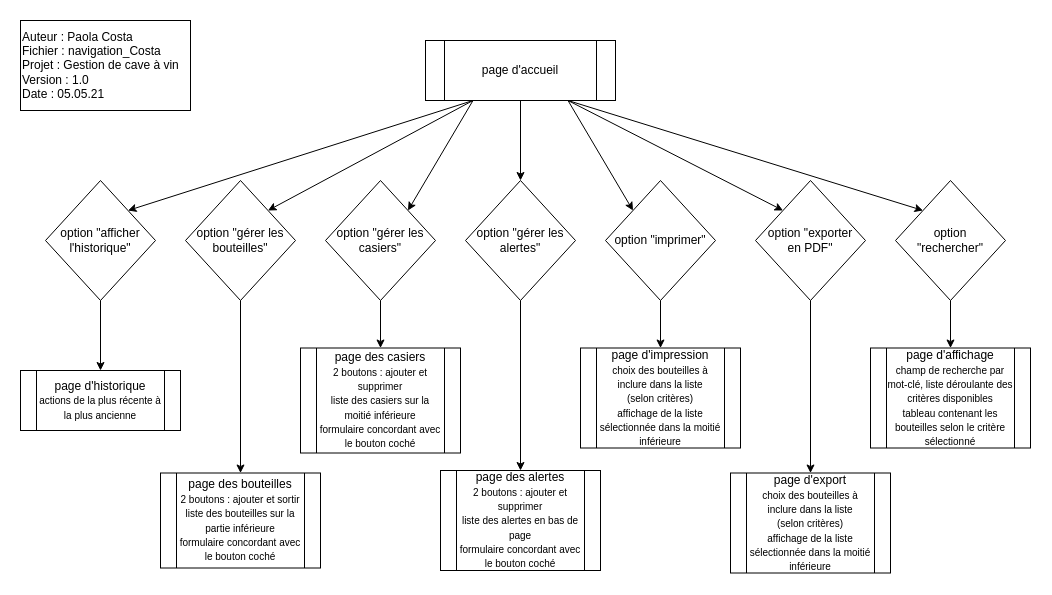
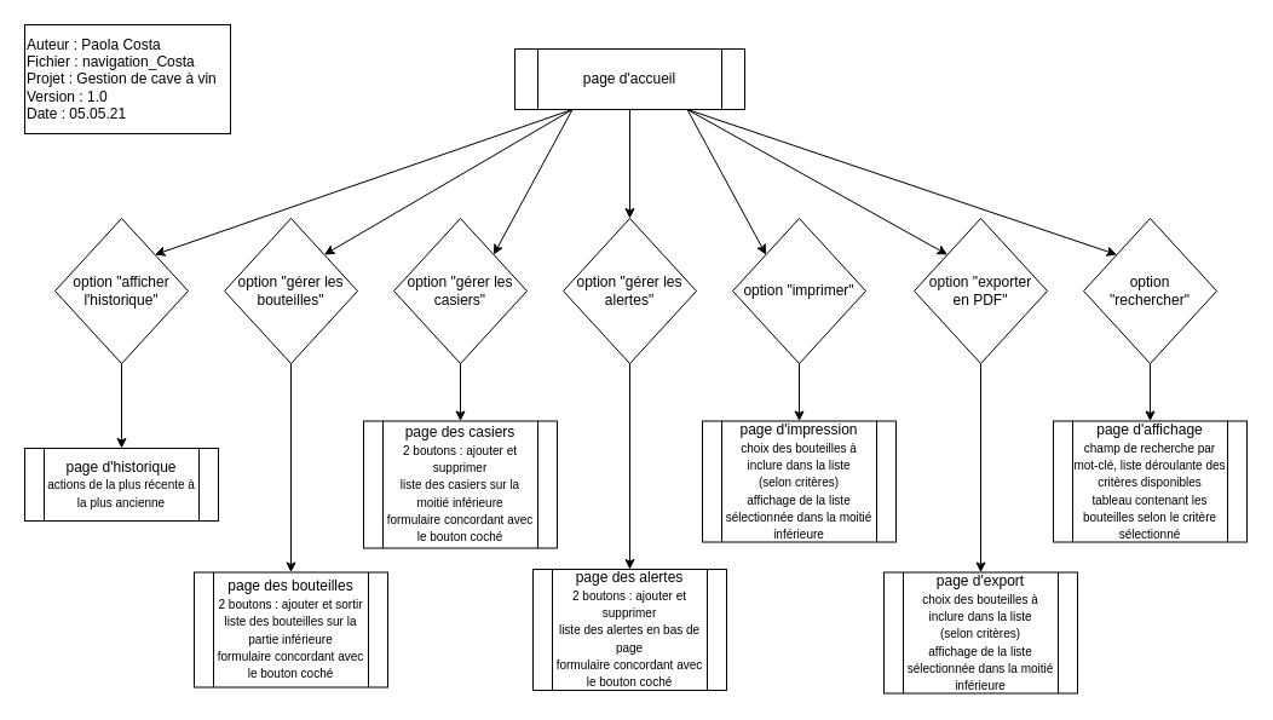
  <mxCell id="0" />
  <mxCell id="1" parent="0" />
  <mxCell id="2" style="edgeStyle=none;rounded=0;orthogonalLoop=1;jettySize=auto;html=1;exitX=0.25;exitY=1;exitDx=0;exitDy=0;entryX=1;entryY=0;entryDx=0;entryDy=0;" edge="1" parent="1" source="9" target="21"><mxGeometry relative="1" as="geometry" /></mxCell>
  <mxCell id="3" style="edgeStyle=none;rounded=0;orthogonalLoop=1;jettySize=auto;html=1;exitX=0.25;exitY=1;exitDx=0;exitDy=0;entryX=1;entryY=0;entryDx=0;entryDy=0;" edge="1" parent="1" source="9" target="11"><mxGeometry relative="1" as="geometry" /></mxCell>
  <mxCell id="4" style="edgeStyle=none;rounded=0;orthogonalLoop=1;jettySize=auto;html=1;exitX=0.25;exitY=1;exitDx=0;exitDy=0;entryX=1;entryY=0;entryDx=0;entryDy=0;" edge="1" parent="1" source="9" target="13"><mxGeometry relative="1" as="geometry" /></mxCell>
  <mxCell id="5" style="edgeStyle=none;rounded=0;orthogonalLoop=1;jettySize=auto;html=1;exitX=0.75;exitY=1;exitDx=0;exitDy=0;entryX=0;entryY=0;entryDx=0;entryDy=0;" edge="1" parent="1" source="9" target="17"><mxGeometry relative="1" as="geometry" /></mxCell>
  <mxCell id="6" style="edgeStyle=none;rounded=0;orthogonalLoop=1;jettySize=auto;html=1;exitX=0.75;exitY=1;exitDx=0;exitDy=0;entryX=0;entryY=0;entryDx=0;entryDy=0;" edge="1" parent="1" source="9" target="19"><mxGeometry relative="1" as="geometry" /></mxCell>
  <mxCell id="7" style="edgeStyle=none;rounded=0;orthogonalLoop=1;jettySize=auto;html=1;exitX=0.75;exitY=1;exitDx=0;exitDy=0;entryX=0;entryY=0;entryDx=0;entryDy=0;" edge="1" parent="1" source="9" target="29"><mxGeometry relative="1" as="geometry" /></mxCell>
  <mxCell id="8" style="edgeStyle=none;rounded=0;orthogonalLoop=1;jettySize=auto;html=1;exitX=0.5;exitY=1;exitDx=0;exitDy=0;entryX=0.5;entryY=0;entryDx=0;entryDy=0;" edge="1" parent="1" source="9" target="15"><mxGeometry relative="1" as="geometry" /></mxCell>
- <mxCell id="9" value="page d'accueil" style="shape=process;whiteSpace=wrap;html=1;backgroundOutline=1;fillColor=none;" vertex="1" parent="1"><mxGeometry x="425" y="40" width="190" height="60" as="geometry" /></mxCell>
+ <mxCell id="9" value="page d'accueil" style="shape=process;whiteSpace=wrap;html=1;backgroundOutline=1;fillColor=none;" vertex="1" parent="1"><mxGeometry x="425" y="40" width="190" height="50" as="geometry" /></mxCell>
  <mxCell id="10" style="edgeStyle=none;rounded=0;orthogonalLoop=1;jettySize=auto;html=1;exitX=0.5;exitY=1;exitDx=0;exitDy=0;" edge="1" parent="1" source="11" target="23"><mxGeometry relative="1" as="geometry" /></mxCell>
  <mxCell id="11" value="option &quot;gérer les bouteilles&quot;" style="rhombus;whiteSpace=wrap;html=1;fillColor=none;" vertex="1" parent="1"><mxGeometry x="185" y="180" width="110" height="120" as="geometry" /></mxCell>
  <mxCell id="12" style="edgeStyle=none;rounded=0;orthogonalLoop=1;jettySize=auto;html=1;exitX=0.5;exitY=1;exitDx=0;exitDy=0;entryX=0.5;entryY=0;entryDx=0;entryDy=0;" edge="1" parent="1" source="13" target="24"><mxGeometry relative="1" as="geometry" /></mxCell>
  <mxCell id="13" value="&lt;span&gt;option &quot;gérer les casiers&quot;&lt;/span&gt;" style="rhombus;whiteSpace=wrap;html=1;fillColor=none;" vertex="1" parent="1"><mxGeometry x="325" y="180" width="110" height="120" as="geometry" /></mxCell>
  <mxCell id="14" style="edgeStyle=none;rounded=0;orthogonalLoop=1;jettySize=auto;html=1;exitX=0.5;exitY=1;exitDx=0;exitDy=0;entryX=0.5;entryY=0;entryDx=0;entryDy=0;" edge="1" parent="1" source="15" target="25"><mxGeometry relative="1" as="geometry" /></mxCell>
  <mxCell id="15" value="&lt;span&gt;option &quot;gérer les alertes&quot;&lt;/span&gt;" style="rhombus;whiteSpace=wrap;html=1;fillColor=none;" vertex="1" parent="1"><mxGeometry x="465" y="180" width="110" height="120" as="geometry" /></mxCell>
  <mxCell id="16" style="edgeStyle=none;rounded=0;orthogonalLoop=1;jettySize=auto;html=1;exitX=0.5;exitY=1;exitDx=0;exitDy=0;entryX=0.5;entryY=0;entryDx=0;entryDy=0;" edge="1" parent="1" source="17" target="26"><mxGeometry relative="1" as="geometry" /></mxCell>
  <mxCell id="17" value="option &quot;imprimer&quot;" style="rhombus;whiteSpace=wrap;html=1;fillColor=none;" vertex="1" parent="1"><mxGeometry x="605" y="180" width="110" height="120" as="geometry" /></mxCell>
  <mxCell id="18" style="edgeStyle=none;rounded=0;orthogonalLoop=1;jettySize=auto;html=1;exitX=0.5;exitY=1;exitDx=0;exitDy=0;" edge="1" parent="1" source="19" target="27"><mxGeometry relative="1" as="geometry" /></mxCell>
  <mxCell id="19" value="option &quot;exporter&lt;br&gt;en PDF&quot;" style="rhombus;whiteSpace=wrap;html=1;fillColor=none;" vertex="1" parent="1"><mxGeometry x="755" y="180" width="110" height="120" as="geometry" /></mxCell>
  <mxCell id="20" style="edgeStyle=none;rounded=0;orthogonalLoop=1;jettySize=auto;html=1;exitX=0.5;exitY=1;exitDx=0;exitDy=0;entryX=0.5;entryY=0;entryDx=0;entryDy=0;" edge="1" parent="1" source="21" target="22"><mxGeometry relative="1" as="geometry" /></mxCell>
  <mxCell id="21" value="option &quot;afficher l'historique&quot;" style="rhombus;whiteSpace=wrap;html=1;fillColor=none;" vertex="1" parent="1"><mxGeometry x="45" y="180" width="110" height="120" as="geometry" /></mxCell>
  <mxCell id="22" value="page d'historique&lt;br&gt;&lt;font style=&quot;font-size: 10px&quot;&gt;actions de la plus récente à la plus ancienne&lt;/font&gt;" style="shape=process;whiteSpace=wrap;html=1;backgroundOutline=1;fillColor=none;" vertex="1" parent="1"><mxGeometry x="20" y="370" width="160" height="60" as="geometry" /></mxCell>
  <mxCell id="23" value="page des bouteilles&lt;br&gt;&lt;font style=&quot;font-size: 10px&quot;&gt;2 boutons : ajouter et sortir&lt;br&gt;liste des bouteilles sur la partie inférieure&lt;br&gt;formulaire concordant avec le bouton coché&lt;br&gt;&lt;/font&gt;" style="shape=process;whiteSpace=wrap;html=1;backgroundOutline=1;fillColor=none;" vertex="1" parent="1"><mxGeometry x="160" y="472.5" width="160" height="95" as="geometry" /></mxCell>
  <mxCell id="24" value="&lt;span&gt;page des casiers&lt;/span&gt;&lt;br&gt;&lt;font style=&quot;font-size: 10px&quot;&gt;2 boutons : ajouter et supprimer&lt;br&gt;liste des casiers sur la moitié inférieure&lt;br&gt;formulaire concordant avec le bouton coché&lt;/font&gt;" style="shape=process;whiteSpace=wrap;html=1;backgroundOutline=1;fillColor=none;" vertex="1" parent="1"><mxGeometry x="300" y="347.5" width="160" height="105" as="geometry" /></mxCell>
  <mxCell id="25" value="&lt;span&gt;page des alertes&lt;/span&gt;&lt;br&gt;&lt;font style=&quot;font-size: 10px&quot;&gt;2 boutons : ajouter et supprimer&lt;br&gt;liste des alertes en bas de page&lt;br&gt;formulaire concordant avec le bouton coché&lt;/font&gt;" style="shape=process;whiteSpace=wrap;html=1;backgroundOutline=1;fillColor=none;" vertex="1" parent="1"><mxGeometry x="440" y="470" width="160" height="100" as="geometry" /></mxCell>
  <mxCell id="26" value="page d'impression&lt;br&gt;&lt;font style=&quot;font-size: 10px&quot;&gt;choix des bouteilles à inclure dans la liste&lt;br&gt;(selon critères)&lt;br&gt;affichage de la liste sélectionnée dans la moitié inférieure&lt;br&gt;&lt;/font&gt;" style="shape=process;whiteSpace=wrap;html=1;backgroundOutline=1;fillColor=none;" vertex="1" parent="1"><mxGeometry x="580" y="347.5" width="160" height="100" as="geometry" /></mxCell>
  <mxCell id="27" value="page d'export&lt;br&gt;&lt;font style=&quot;font-size: 10px&quot;&gt;choix des bouteilles à inclure dans la liste&lt;br&gt;(selon critères)&lt;br&gt;affichage de la liste sélectionnée dans la moitié inférieure&lt;br&gt;&lt;/font&gt;" style="shape=process;whiteSpace=wrap;html=1;backgroundOutline=1;fillColor=none;" vertex="1" parent="1"><mxGeometry x="730" y="472.5" width="160" height="100" as="geometry" /></mxCell>
  <mxCell id="28" style="edgeStyle=none;rounded=0;orthogonalLoop=1;jettySize=auto;html=1;exitX=0.5;exitY=1;exitDx=0;exitDy=0;entryX=0.5;entryY=0;entryDx=0;entryDy=0;" edge="1" parent="1" source="29" target="30"><mxGeometry relative="1" as="geometry" /></mxCell>
  <mxCell id="29" value="option &lt;br&gt;&quot;rechercher&quot;" style="rhombus;whiteSpace=wrap;html=1;fillColor=none;" vertex="1" parent="1"><mxGeometry x="895" y="180" width="110" height="120" as="geometry" /></mxCell>
  <mxCell id="30" value="page d'affichage&lt;br&gt;&lt;font style=&quot;font-size: 10px&quot;&gt;champ de recherche par mot-clé, liste déroulante des critères disponibles&lt;br&gt;tableau contenant les bouteilles selon le critère sélectionné&lt;/font&gt;" style="shape=process;whiteSpace=wrap;html=1;backgroundOutline=1;fillColor=none;" vertex="1" parent="1"><mxGeometry x="870" y="347.5" width="160" height="100" as="geometry" /></mxCell>
  <mxCell id="31" value="Auteur : Paola Costa&lt;br&gt;Fichier : navigation_Costa&lt;br&gt;Projet : Gestion de cave à vin&lt;br&gt;Version : 1.0&lt;br&gt;Date : 05.05.21" style="rounded=0;whiteSpace=wrap;html=1;fillColor=none;align=left;" vertex="1" parent="1"><mxGeometry x="20" y="20" width="170" height="90" as="geometry" /></mxCell>
